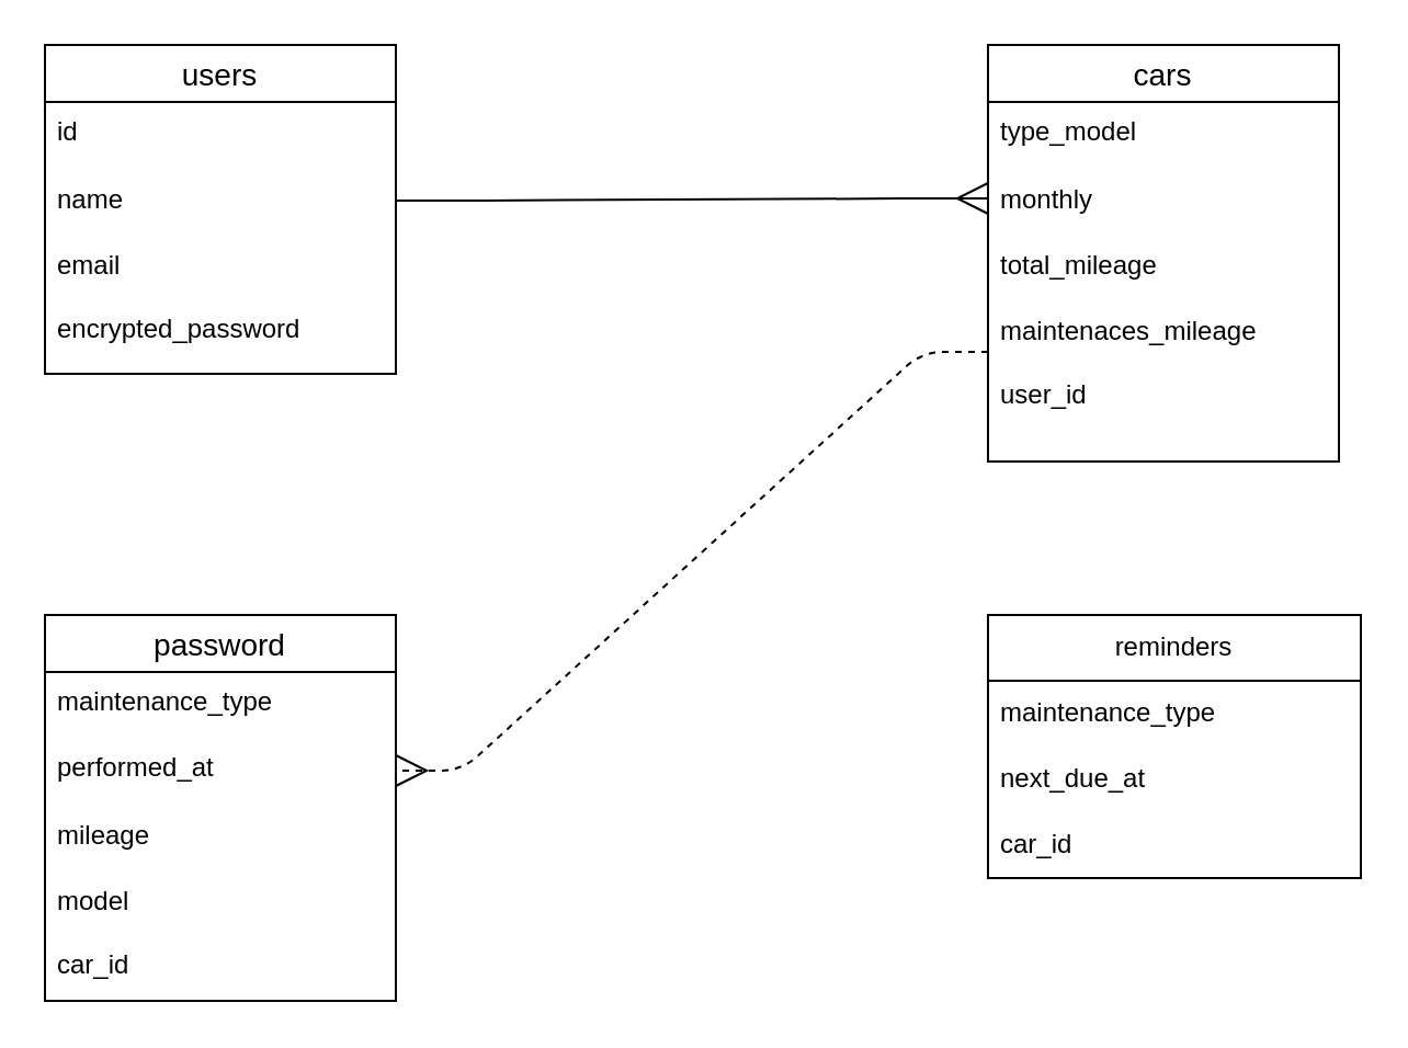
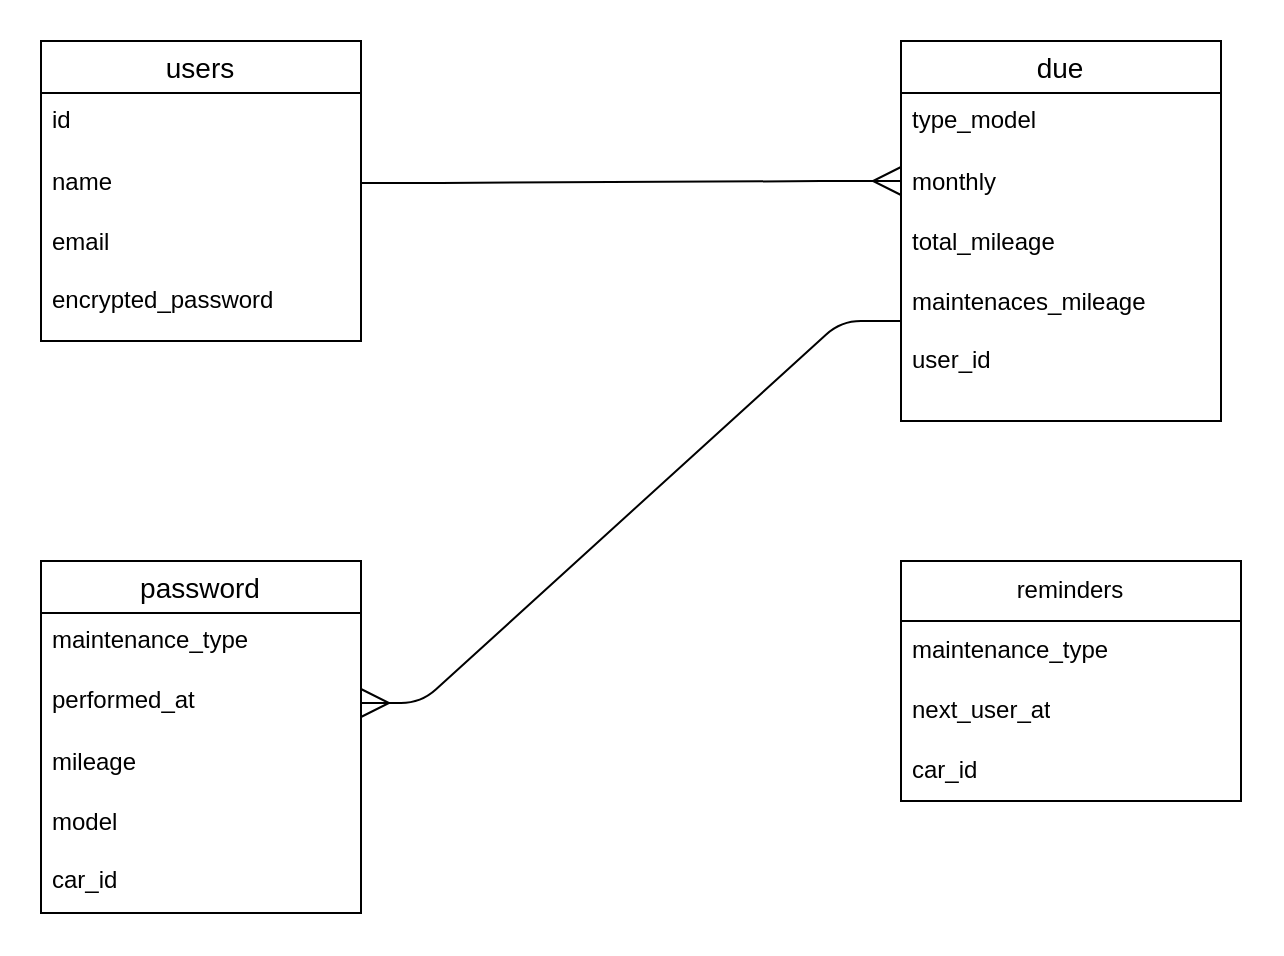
  <mxCell id="0" />
  <mxCell id="1" parent="0" />
  <mxCell id="2" value="users" style="swimlane;fontStyle=0;childLayout=stackLayout;horizontal=1;startSize=26;horizontalStack=0;resizeParent=1;resizeParentMax=0;resizeLast=0;collapsible=1;marginBottom=0;align=center;fontSize=14;" parent="1" vertex="1"><mxGeometry x="20" y="20" width="160" height="150" as="geometry" /></mxCell>
  <mxCell id="3" value="id   &#10;&#10;&#10;" style="text;strokeColor=none;fillColor=none;spacingLeft=4;spacingRight=4;overflow=hidden;rotatable=0;points=[[0,0.5],[1,0.5]];portConstraint=eastwest;fontSize=12;" parent="2" vertex="1"><mxGeometry y="26" width="160" height="30" as="geometry" /></mxCell>
  <mxCell id="4" value="name" style="text;strokeColor=none;fillColor=none;align=left;verticalAlign=middle;spacingLeft=4;spacingRight=4;overflow=hidden;points=[[0,0.5],[1,0.5]];portConstraint=eastwest;rotatable=0;whiteSpace=wrap;html=1;" parent="2" vertex="1"><mxGeometry y="56" width="160" height="30" as="geometry" /></mxCell>
  <mxCell id="5" value="email" style="text;strokeColor=none;fillColor=none;align=left;verticalAlign=middle;spacingLeft=4;spacingRight=4;overflow=hidden;points=[[0,0.5],[1,0.5]];portConstraint=eastwest;rotatable=0;whiteSpace=wrap;html=1;" vertex="1" parent="2"><mxGeometry y="86" width="160" height="30" as="geometry" /></mxCell>
  <mxCell id="6" value="encrypted_password" style="text;strokeColor=none;fillColor=none;spacingLeft=4;spacingRight=4;overflow=hidden;rotatable=0;points=[[0,0.5],[1,0.5]];portConstraint=eastwest;fontSize=12;" parent="2" vertex="1"><mxGeometry y="116" width="160" height="34" as="geometry" /></mxCell>
- <mxCell id="7" value="cars" style="swimlane;fontStyle=0;childLayout=stackLayout;horizontal=1;startSize=26;horizontalStack=0;resizeParent=1;resizeParentMax=0;resizeLast=0;collapsible=1;marginBottom=0;align=center;fontSize=14;" parent="1" vertex="1"><mxGeometry x="450" y="20" width="160" height="190" as="geometry" /></mxCell>
+ <mxCell id="7" value="due" style="swimlane;fontStyle=0;childLayout=stackLayout;horizontal=1;startSize=26;horizontalStack=0;resizeParent=1;resizeParentMax=0;resizeLast=0;collapsible=1;marginBottom=0;align=center;fontSize=14;" parent="1" vertex="1"><mxGeometry x="450" y="20" width="160" height="190" as="geometry" /></mxCell>
  <mxCell id="8" value="type_model" style="text;strokeColor=none;fillColor=none;spacingLeft=4;spacingRight=4;overflow=hidden;rotatable=0;points=[[0,0.5],[1,0.5]];portConstraint=eastwest;fontSize=12;" parent="7" vertex="1"><mxGeometry y="26" width="160" height="30" as="geometry" /></mxCell>
  <mxCell id="9" value="monthly" style="text;strokeColor=none;fillColor=none;align=left;verticalAlign=middle;spacingLeft=4;spacingRight=4;overflow=hidden;points=[[0,0.5],[1,0.5]];portConstraint=eastwest;rotatable=0;whiteSpace=wrap;html=1;" parent="7" vertex="1"><mxGeometry y="56" width="160" height="30" as="geometry" /></mxCell>
  <mxCell id="10" value="total_mileage" style="text;strokeColor=none;fillColor=none;align=left;verticalAlign=middle;spacingLeft=4;spacingRight=4;overflow=hidden;points=[[0,0.5],[1,0.5]];portConstraint=eastwest;rotatable=0;whiteSpace=wrap;html=1;" parent="7" vertex="1"><mxGeometry y="86" width="160" height="30" as="geometry" /></mxCell>
  <mxCell id="11" value="maintenaces_mileage" style="text;strokeColor=none;fillColor=none;align=left;verticalAlign=middle;spacingLeft=4;spacingRight=4;overflow=hidden;points=[[0,0.5],[1,0.5]];portConstraint=eastwest;rotatable=0;whiteSpace=wrap;html=1;" parent="7" vertex="1"><mxGeometry y="116" width="160" height="30" as="geometry" /></mxCell>
  <mxCell id="12" value="user_id" style="text;strokeColor=none;fillColor=none;spacingLeft=4;spacingRight=4;overflow=hidden;rotatable=0;points=[[0,0.5],[1,0.5]];portConstraint=eastwest;fontSize=12;" parent="7" vertex="1"><mxGeometry y="146" width="160" height="44" as="geometry" /></mxCell>
  <mxCell id="13" value="password" style="swimlane;fontStyle=0;childLayout=stackLayout;horizontal=1;startSize=26;horizontalStack=0;resizeParent=1;resizeParentMax=0;resizeLast=0;collapsible=1;marginBottom=0;align=center;fontSize=14;" parent="1" vertex="1"><mxGeometry x="20" y="280" width="160" height="176" as="geometry" /></mxCell>
  <mxCell id="14" value="maintenance_type" style="text;strokeColor=none;fillColor=none;spacingLeft=4;spacingRight=4;overflow=hidden;rotatable=0;points=[[0,0.5],[1,0.5]];portConstraint=eastwest;fontSize=12;" parent="13" vertex="1"><mxGeometry y="26" width="160" height="30" as="geometry" /></mxCell>
  <mxCell id="15" value="performed_at" style="text;strokeColor=none;fillColor=none;spacingLeft=4;spacingRight=4;overflow=hidden;rotatable=0;points=[[0,0.5],[1,0.5]];portConstraint=eastwest;fontSize=12;" parent="13" vertex="1"><mxGeometry y="56" width="160" height="30" as="geometry" /></mxCell>
  <mxCell id="16" value="mileage" style="text;strokeColor=none;fillColor=none;align=left;verticalAlign=middle;spacingLeft=4;spacingRight=4;overflow=hidden;points=[[0,0.5],[1,0.5]];portConstraint=eastwest;rotatable=0;whiteSpace=wrap;html=1;" parent="13" vertex="1"><mxGeometry y="86" width="160" height="30" as="geometry" /></mxCell>
  <mxCell id="17" value="model" style="text;strokeColor=none;fillColor=none;align=left;verticalAlign=middle;spacingLeft=4;spacingRight=4;overflow=hidden;points=[[0,0.5],[1,0.5]];portConstraint=eastwest;rotatable=0;whiteSpace=wrap;html=1;" parent="13" vertex="1"><mxGeometry y="116" width="160" height="30" as="geometry" /></mxCell>
  <mxCell id="18" value="car_id" style="text;strokeColor=none;fillColor=none;spacingLeft=4;spacingRight=4;overflow=hidden;rotatable=0;points=[[0,0.5],[1,0.5]];portConstraint=eastwest;fontSize=12;" parent="13" vertex="1"><mxGeometry y="146" width="160" height="30" as="geometry" /></mxCell>
  <mxCell id="19" value="reminders" style="swimlane;fontStyle=0;childLayout=stackLayout;horizontal=1;startSize=30;horizontalStack=0;resizeParent=1;resizeParentMax=0;resizeLast=0;collapsible=1;marginBottom=0;whiteSpace=wrap;html=1;" parent="1" vertex="1"><mxGeometry x="450" y="280" width="170" height="120" as="geometry" /></mxCell>
  <mxCell id="20" value="maintenance_type" style="text;strokeColor=none;fillColor=none;align=left;verticalAlign=middle;spacingLeft=4;spacingRight=4;overflow=hidden;points=[[0,0.5],[1,0.5]];portConstraint=eastwest;rotatable=0;whiteSpace=wrap;html=1;" parent="19" vertex="1"><mxGeometry y="30" width="170" height="30" as="geometry" /></mxCell>
- <mxCell id="21" value="next_due_at" style="text;strokeColor=none;fillColor=none;align=left;verticalAlign=middle;spacingLeft=4;spacingRight=4;overflow=hidden;points=[[0,0.5],[1,0.5]];portConstraint=eastwest;rotatable=0;whiteSpace=wrap;html=1;" parent="19" vertex="1"><mxGeometry y="60" width="170" height="30" as="geometry" /></mxCell>
+ <mxCell id="21" value="next_user_at" style="text;strokeColor=none;fillColor=none;align=left;verticalAlign=middle;spacingLeft=4;spacingRight=4;overflow=hidden;points=[[0,0.5],[1,0.5]];portConstraint=eastwest;rotatable=0;whiteSpace=wrap;html=1;" parent="19" vertex="1"><mxGeometry y="60" width="170" height="30" as="geometry" /></mxCell>
  <mxCell id="22" value="car_id" style="text;strokeColor=none;fillColor=none;align=left;verticalAlign=middle;spacingLeft=4;spacingRight=4;overflow=hidden;points=[[0,0.5],[1,0.5]];portConstraint=eastwest;rotatable=0;whiteSpace=wrap;html=1;" parent="19" vertex="1"><mxGeometry y="90" width="170" height="30" as="geometry" /></mxCell>
  <mxCell id="23" value="" style="edgeStyle=entityRelationEdgeStyle;fontSize=12;html=1;endArrow=ERmany;exitX=1;exitY=0.5;exitDx=0;exitDy=0;endSize=12;" parent="1" source="4" edge="1"><mxGeometry width="100" height="100" relative="1" as="geometry"><mxPoint x="180" y="100" as="sourcePoint" /><mxPoint x="450" y="90" as="targetPoint" /></mxGeometry></mxCell>
- <mxCell id="24" value="" style="edgeStyle=entityRelationEdgeStyle;fontSize=12;html=1;endArrow=ERmany;shadow=0;exitX=0;exitY=0.8;exitDx=0;exitDy=0;exitPerimeter=0;endSize=12;dashed=1;" parent="1" source="11" target="15" edge="1"><mxGeometry width="100" height="100" relative="1" as="geometry"><mxPoint x="290" y="310" as="sourcePoint" /><mxPoint x="390" y="210" as="targetPoint" /></mxGeometry></mxCell>
+ <mxCell id="24" value="" style="edgeStyle=entityRelationEdgeStyle;fontSize=12;html=1;endArrow=ERmany;shadow=0;exitX=0;exitY=0.8;exitDx=0;exitDy=0;exitPerimeter=0;endSize=12;" parent="1" source="11" target="15" edge="1"><mxGeometry width="100" height="100" relative="1" as="geometry"><mxPoint x="290" y="310" as="sourcePoint" /><mxPoint x="390" y="210" as="targetPoint" /></mxGeometry></mxCell>
